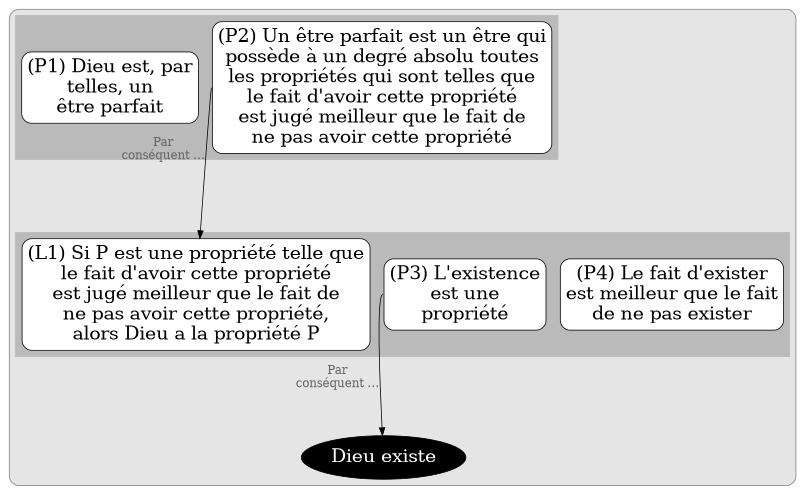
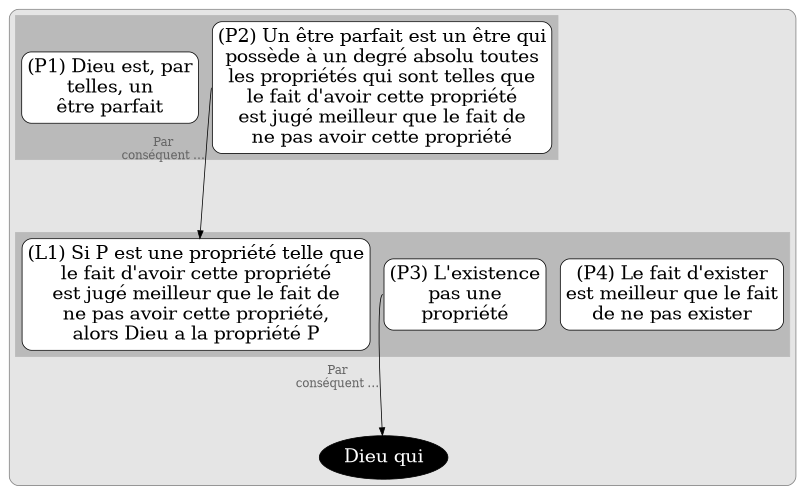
  digraph {
    compound=true
    newrank=true
    splines=true
    node [color=black fillcolor=white fontcolor=black fontsize=24 margin=0.1 penwidth=1 shape=box style="filled,rounded"]
    edge [arrowsize=1 color=black fontcolor=grey40 fontsize=15 minlen=1 penwidth=1 style=invis xlabel="Par\nconséquent …"]
    n1 [label="(P1) Dieu est, par\ntelles, un\nêtre parfait"]
    n2 [label="(P2) Un être parfait est un être qui\npossède à un degré absolu toutes\nles propriétés qui sont telles que\nle fait d'avoir cette propriété\nest jugé meilleur que le fait de\nne pas avoir cette propriété"]
    n3 [label="(L1) Si P est une propriété telle que\nle fait d'avoir cette propriété\nest jugé meilleur que le fait de\nne pas avoir cette propriété,\nalors Dieu a la propriété P"]
-   n4 [label="(P3) L'existence\nest une\npropriété"]
+   n4 [label="(P3) L'existence\npas une\npropriété"]
    n5 [label="(P4) Le fait d'exister\nest meilleur que le fait\nde ne pas exister"]
-   n6 [fillcolor=black fontcolor=white label="Dieu existe" shape=ellipse]
+   n6 [fillcolor=black fontcolor=white label="Dieu qui" shape=ellipse]
    subgraph cluster_1 {
      bgcolor=grey90
      color=grey50
      style=rounded
      n6
      subgraph sub_2 {
        bgcolor=grey90
        color=grey50
        rank=same
        style=rounded
        n1
        n2
      }
      subgraph sub_3 {
        bgcolor=grey90
        color=grey50
        rank=same
        style=rounded
        n3
        n4
        n5
      }
      subgraph cluster_4 {
        bgcolor=grey73
        color=grey73
        style=box
        n1
        n2
      }
      subgraph cluster_5 {
        bgcolor=grey73
        color=grey73
        style=box
        n3
        n4
        n5
      }
    }
    n1 -> n2
    n2 -> n3 [minlen=3 tailport=w style=""]
    n3 -> n4
    n4 -> n5
    n4 -> n6 [minlen=3 tailport=w style=""]
  }
